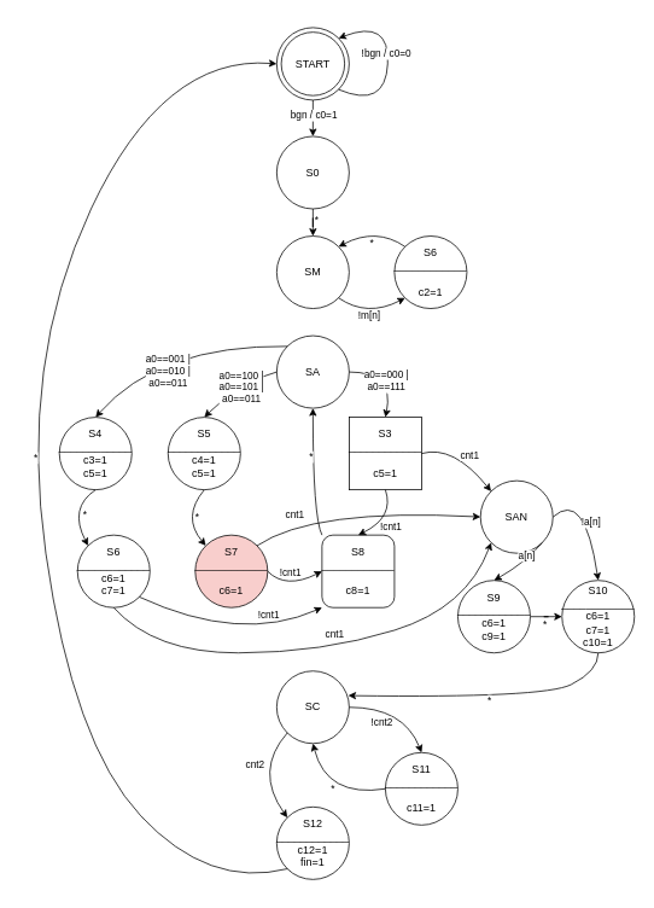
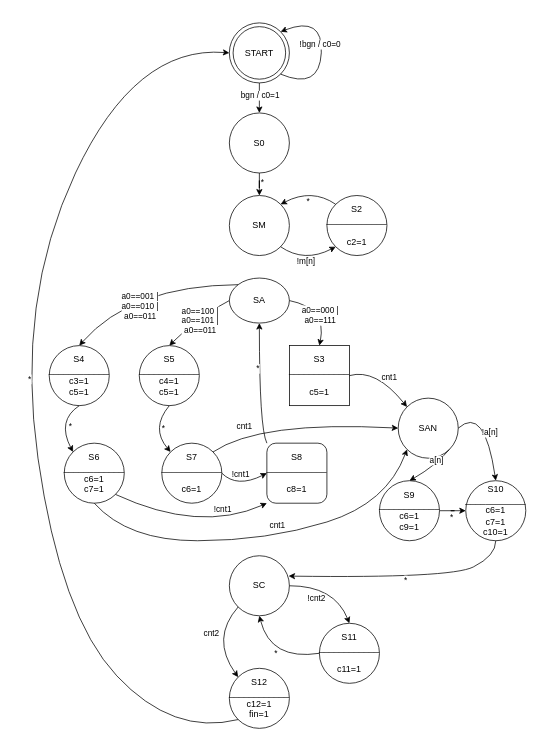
  <mxCell id="0" />
  <mxCell id="1" parent="0" />
  <mxCell id="2" value="" style="edgeStyle=orthogonalEdgeStyle;rounded=0;orthogonalLoop=1;jettySize=auto;html=1;" parent="1" source="4" target="7" edge="1"><mxGeometry relative="1" as="geometry" /></mxCell>
  <mxCell id="3" value="&lt;div&gt;bgn / c0=1&lt;/div&gt;" style="edgeLabel;html=1;align=center;verticalAlign=middle;resizable=0;points=[];" parent="2" vertex="1" connectable="0"><mxGeometry x="0.32" y="-1" relative="1" as="geometry"><mxPoint x="1" y="-10" as="offset" /></mxGeometry></mxCell>
  <mxCell id="4" value="START" style="ellipse;whiteSpace=wrap;html=1;aspect=fixed;" parent="1" vertex="1"><mxGeometry x="305" y="30" width="80" height="80" as="geometry" /></mxCell>
  <mxCell id="5" value="" style="curved=1;endArrow=classic;html=1;rounded=0;exitX=1;exitY=1;exitDx=0;exitDy=0;entryX=1;entryY=0;entryDx=0;entryDy=0;" parent="1" source="4" target="4" edge="1"><mxGeometry width="50" height="50" relative="1" as="geometry"><mxPoint x="305" y="80" as="sourcePoint" /><mxPoint x="355" y="30" as="targetPoint" /><Array as="points"><mxPoint x="425" y="120" /><mxPoint x="430" y="20" /></Array></mxGeometry></mxCell>
  <mxCell id="6" value="!bgn / c0=0" style="edgeLabel;html=1;align=center;verticalAlign=middle;resizable=0;points=[];" parent="5" vertex="1" connectable="0"><mxGeometry x="0.085" y="3" relative="1" as="geometry"><mxPoint as="offset" /></mxGeometry></mxCell>
  <mxCell id="7" value="S0" style="ellipse;whiteSpace=wrap;html=1;aspect=fixed;" parent="1" vertex="1"><mxGeometry x="305" y="150" width="80" height="80" as="geometry" /></mxCell>
  <mxCell id="8" value="" style="edgeStyle=orthogonalEdgeStyle;rounded=0;orthogonalLoop=1;jettySize=auto;html=1;exitX=0.5;exitY=1;exitDx=0;exitDy=0;" parent="1" source="7" target="10" edge="1"><mxGeometry relative="1" as="geometry"><mxPoint x="345" y="230" as="sourcePoint" /></mxGeometry></mxCell>
  <mxCell id="9" value="*" style="edgeLabel;html=1;align=center;verticalAlign=middle;resizable=0;points=[];" parent="8" vertex="1" connectable="0"><mxGeometry x="-0.2" relative="1" as="geometry"><mxPoint x="3" y="-8" as="offset" /></mxGeometry></mxCell>
  <mxCell id="10" value="SM" style="ellipse;whiteSpace=wrap;html=1;aspect=fixed;" parent="1" vertex="1"><mxGeometry x="305" y="260" width="80" height="80" as="geometry" /></mxCell>
- <mxCell id="11" value="&lt;div&gt;S6&lt;/div&gt;&lt;div&gt;____________&lt;/div&gt;&lt;div&gt;&lt;br&gt;&lt;/div&gt;&lt;div&gt;c2=1&lt;br&gt;&lt;/div&gt;" style="ellipse;whiteSpace=wrap;html=1;aspect=fixed;" parent="1" vertex="1"><mxGeometry x="435" y="260" width="80" height="80" as="geometry" /></mxCell>
+ <mxCell id="11" value="&lt;div&gt;S2&lt;/div&gt;&lt;div&gt;____________&lt;/div&gt;&lt;div&gt;&lt;br&gt;&lt;/div&gt;&lt;div&gt;c2=1&lt;br&gt;&lt;/div&gt;" style="ellipse;whiteSpace=wrap;html=1;aspect=fixed;" parent="1" vertex="1"><mxGeometry x="435" y="260" width="80" height="80" as="geometry" /></mxCell>
  <mxCell id="12" value="" style="curved=1;endArrow=classic;html=1;rounded=0;exitX=1;exitY=1;exitDx=0;exitDy=0;entryX=0;entryY=1;entryDx=0;entryDy=0;" parent="1" source="10" target="11" edge="1"><mxGeometry width="50" height="50" relative="1" as="geometry"><mxPoint x="405" y="370" as="sourcePoint" /><mxPoint x="455" y="320" as="targetPoint" /><Array as="points"><mxPoint x="405" y="350" /></Array></mxGeometry></mxCell>
  <mxCell id="13" value="!m[n]" style="edgeLabel;html=1;align=center;verticalAlign=middle;resizable=0;points=[];" parent="12" vertex="1" connectable="0"><mxGeometry x="0.038" y="7" relative="1" as="geometry"><mxPoint y="6" as="offset" /></mxGeometry></mxCell>
- <mxCell id="14" value="SA" style="ellipse;whiteSpace=wrap;html=1;aspect=fixed;" parent="1" vertex="1"><mxGeometry x="305" y="370" width="80" height="80" as="geometry" /></mxCell>
+ <mxCell id="14" value="SA" style="ellipse;whiteSpace=wrap;html=1;aspect=fixed;" parent="1" vertex="1"><mxGeometry x="305" y="370" width="80" height="60" as="geometry" /></mxCell>
  <mxCell id="15" value="" style="curved=1;endArrow=classic;html=1;rounded=0;exitX=0;exitY=0;exitDx=0;exitDy=0;entryX=1;entryY=0;entryDx=0;entryDy=0;" parent="1" source="11" target="10" edge="1"><mxGeometry width="50" height="50" relative="1" as="geometry"><mxPoint x="415" y="260" as="sourcePoint" /><mxPoint x="465" y="210" as="targetPoint" /><Array as="points"><mxPoint x="415" y="250" /></Array></mxGeometry></mxCell>
  <mxCell id="16" value="*" style="edgeLabel;html=1;align=center;verticalAlign=middle;resizable=0;points=[];" parent="15" vertex="1" connectable="0"><mxGeometry x="0.154" y="8" relative="1" as="geometry"><mxPoint y="6" as="offset" /></mxGeometry></mxCell>
  <mxCell id="17" value="&lt;div&gt;S3&lt;/div&gt;&lt;div&gt;____________&lt;/div&gt;&lt;div&gt;&lt;br&gt;&lt;/div&gt;&lt;div&gt;c5=1&lt;br&gt;&lt;/div&gt;" style="whiteSpace=wrap;html=1;aspect=fixed;rounded=0;" parent="1" vertex="1"><mxGeometry x="385" y="460" width="80" height="80" as="geometry" /></mxCell>
  <mxCell id="18" value="&lt;div&gt;S5&lt;/div&gt;&lt;div&gt;____________&lt;/div&gt;&lt;div&gt;c4=1&lt;/div&gt;&lt;div&gt;c5=1&lt;br&gt;&lt;/div&gt;" style="ellipse;whiteSpace=wrap;html=1;aspect=fixed;" parent="1" vertex="1"><mxGeometry x="185" y="460" width="80" height="80" as="geometry" /></mxCell>
  <mxCell id="19" value="&lt;div&gt;S4&lt;/div&gt;&lt;div&gt;____________&lt;/div&gt;&lt;div&gt;c3=1&lt;/div&gt;&lt;div&gt;c5=1&lt;br&gt;&lt;/div&gt;" style="ellipse;whiteSpace=wrap;html=1;aspect=fixed;" parent="1" vertex="1"><mxGeometry x="65" y="460" width="80" height="80" as="geometry" /></mxCell>
  <mxCell id="20" value="" style="curved=1;endArrow=classic;html=1;rounded=0;exitX=0;exitY=0;exitDx=0;exitDy=0;entryX=0.5;entryY=0;entryDx=0;entryDy=0;" parent="1" source="14" target="19" edge="1"><mxGeometry width="50" height="50" relative="1" as="geometry"><mxPoint x="185" y="540" as="sourcePoint" /><mxPoint x="235" y="490" as="targetPoint" /><Array as="points"><mxPoint x="175" y="380" /></Array></mxGeometry></mxCell>
  <mxCell id="21" value="" style="curved=1;endArrow=classic;html=1;rounded=0;exitX=0;exitY=0.5;exitDx=0;exitDy=0;entryX=0.5;entryY=0;entryDx=0;entryDy=0;" parent="1" source="14" target="18" edge="1"><mxGeometry width="50" height="50" relative="1" as="geometry"><mxPoint x="185" y="590" as="sourcePoint" /><mxPoint x="235" y="540" as="targetPoint" /><Array as="points"><mxPoint x="265" y="420" /></Array></mxGeometry></mxCell>
  <mxCell id="22" value="&lt;div&gt;a0==001 | &lt;br&gt;&lt;/div&gt;&lt;div&gt;a0==010 |&lt;/div&gt;&lt;div&gt;a0==011&lt;br&gt;&lt;/div&gt;" style="edgeLabel;html=1;align=center;verticalAlign=middle;resizable=0;points=[];" parent="21" vertex="1" connectable="0"><mxGeometry x="0.029" y="10" relative="1" as="geometry"><mxPoint x="-81" y="-25" as="offset" /></mxGeometry></mxCell>
  <mxCell id="23" value="" style="curved=1;endArrow=classic;html=1;rounded=0;exitX=1;exitY=0.5;exitDx=0;exitDy=0;entryX=0.5;entryY=0;entryDx=0;entryDy=0;" parent="1" source="14" target="17" edge="1"><mxGeometry width="50" height="50" relative="1" as="geometry"><mxPoint x="235" y="530" as="sourcePoint" /><mxPoint x="285" y="480" as="targetPoint" /><Array as="points"><mxPoint x="435" y="410" /></Array></mxGeometry></mxCell>
  <mxCell id="24" value="&lt;div&gt;a0==100 |&lt;/div&gt;&lt;div&gt;a0==101 |&lt;/div&gt;&lt;div&gt;a0==011&lt;br&gt;&lt;/div&gt;" style="edgeLabel;html=1;align=center;verticalAlign=middle;resizable=0;points=[];" parent="23" vertex="1" connectable="0"><mxGeometry x="0.364" y="8" relative="1" as="geometry"><mxPoint x="-174" y="-4" as="offset" /></mxGeometry></mxCell>
  <mxCell id="25" value="&lt;div&gt;a0==000 | &lt;br&gt;&lt;/div&gt;&lt;div&gt;a0==111&lt;br&gt;&lt;/div&gt;" style="edgeLabel;html=1;align=center;verticalAlign=middle;resizable=0;points=[];" parent="23" vertex="1" connectable="0"><mxGeometry x="0.156" y="2" relative="1" as="geometry"><mxPoint x="-10" y="1" as="offset" /></mxGeometry></mxCell>
  <mxCell id="26" value="&lt;div&gt;S6&lt;/div&gt;&lt;div&gt;____________&lt;/div&gt;&lt;div&gt;c6=1&lt;/div&gt;&lt;div&gt;c7=1&lt;br&gt;&lt;/div&gt;" style="ellipse;whiteSpace=wrap;html=1;aspect=fixed;" parent="1" vertex="1"><mxGeometry x="85" y="590" width="80" height="80" as="geometry" /></mxCell>
  <mxCell id="27" value="&lt;div&gt;S8&lt;/div&gt;&lt;div&gt;____________&lt;/div&gt;&lt;div&gt;&lt;br&gt;&lt;/div&gt;&lt;div&gt;c8=1&lt;br&gt;&lt;/div&gt;" style="whiteSpace=wrap;html=1;aspect=fixed;rounded=1;" parent="1" vertex="1"><mxGeometry x="355" y="590" width="80" height="80" as="geometry" /></mxCell>
- <mxCell id="28" value="&lt;div&gt;S7&lt;/div&gt;&lt;div&gt;____________&lt;/div&gt;&lt;div&gt;&lt;br&gt;&lt;/div&gt;&lt;div&gt;c6=1&lt;br&gt;&lt;/div&gt;" style="ellipse;whiteSpace=wrap;html=1;aspect=fixed;fillColor=#f8cecc;" parent="1" vertex="1"><mxGeometry x="215" y="590" width="80" height="80" as="geometry" /></mxCell>
+ <mxCell id="28" value="&lt;div&gt;S7&lt;/div&gt;&lt;div&gt;____________&lt;/div&gt;&lt;div&gt;&lt;br&gt;&lt;/div&gt;&lt;div&gt;c6=1&lt;br&gt;&lt;/div&gt;" style="ellipse;whiteSpace=wrap;html=1;aspect=fixed;" parent="1" vertex="1"><mxGeometry x="215" y="590" width="80" height="80" as="geometry" /></mxCell>
  <mxCell id="29" value="" style="curved=1;endArrow=classic;html=1;rounded=0;exitX=0.5;exitY=1;exitDx=0;exitDy=0;entryX=0;entryY=0;entryDx=0;entryDy=0;" parent="1" source="19" target="26" edge="1"><mxGeometry width="50" height="50" relative="1" as="geometry"><mxPoint x="245" y="610" as="sourcePoint" /><mxPoint x="295" y="560" as="targetPoint" /><Array as="points"><mxPoint x="75" y="560" /></Array></mxGeometry></mxCell>
  <mxCell id="30" value="*" style="edgeLabel;html=1;align=center;verticalAlign=middle;resizable=0;points=[];" parent="29" vertex="1" connectable="0"><mxGeometry x="-0.427" y="5" relative="1" as="geometry"><mxPoint x="5" y="10" as="offset" /></mxGeometry></mxCell>
- <mxCell id="31" value="" style="curved=1;endArrow=classic;html=1;rounded=0;exitX=0.5;exitY=1;exitDx=0;exitDy=0;entryX=0.5;entryY=0;entryDx=0;entryDy=0;" parent="1" source="17" target="27" edge="1"><mxGeometry width="50" height="50" relative="1" as="geometry"><mxPoint x="245" y="610" as="sourcePoint" /><mxPoint x="295" y="560" as="targetPoint" /><Array as="points"><mxPoint x="435" y="570" /></Array></mxGeometry></mxCell>
- <mxCell id="32" value="!cnt1" style="edgeLabel;html=1;align=center;verticalAlign=middle;resizable=0;points=[];" parent="31" vertex="1" connectable="0"><mxGeometry x="0.121" y="-4" relative="1" as="geometry"><mxPoint x="7" y="9" as="offset" /></mxGeometry></mxCell>
  <mxCell id="33" value="SAN" style="ellipse;whiteSpace=wrap;html=1;aspect=fixed;" parent="1" vertex="1"><mxGeometry x="530" y="530" width="80" height="80" as="geometry" /></mxCell>
  <mxCell id="34" value="" style="curved=1;endArrow=classic;html=1;rounded=0;exitX=1;exitY=1;exitDx=0;exitDy=0;entryX=0;entryY=1;entryDx=0;entryDy=0;" parent="1" source="26" target="27" edge="1"><mxGeometry width="50" height="50" relative="1" as="geometry"><mxPoint x="225" y="650" as="sourcePoint" /><mxPoint x="275" y="600" as="targetPoint" /><Array as="points"><mxPoint x="265" y="710" /></Array></mxGeometry></mxCell>
  <mxCell id="35" value="!cnt1" style="edgeLabel;html=1;align=center;verticalAlign=middle;resizable=0;points=[];" parent="34" vertex="1" connectable="0"><mxGeometry x="0.551" y="7" relative="1" as="geometry"><mxPoint x="-11" y="-6" as="offset" /></mxGeometry></mxCell>
  <mxCell id="36" value="" style="curved=1;endArrow=classic;html=1;rounded=0;exitX=0.5;exitY=1;exitDx=0;exitDy=0;entryX=0;entryY=1;entryDx=0;entryDy=0;" parent="1" source="26" target="33" edge="1"><mxGeometry width="50" height="50" relative="1" as="geometry"><mxPoint x="225" y="670" as="sourcePoint" /><mxPoint x="275" y="620" as="targetPoint" /><Array as="points"><mxPoint x="170" y="720" /><mxPoint x="355" y="720" /><mxPoint x="515" y="670" /></Array></mxGeometry></mxCell>
  <mxCell id="37" value="cnt1" style="edgeLabel;html=1;align=center;verticalAlign=middle;resizable=0;points=[];" parent="36" vertex="1" connectable="0"><mxGeometry x="-0.225" y="4" relative="1" as="geometry"><mxPoint x="74" y="-17" as="offset" /></mxGeometry></mxCell>
  <mxCell id="38" value="" style="curved=1;endArrow=classic;html=1;rounded=0;exitX=1;exitY=0.5;exitDx=0;exitDy=0;entryX=0;entryY=0.5;entryDx=0;entryDy=0;" parent="1" source="28" target="27" edge="1"><mxGeometry width="50" height="50" relative="1" as="geometry"><mxPoint x="365" y="670" as="sourcePoint" /><mxPoint x="415" y="620" as="targetPoint" /><Array as="points"><mxPoint x="315" y="650" /></Array></mxGeometry></mxCell>
  <mxCell id="39" value="!cnt1" style="edgeLabel;html=1;align=center;verticalAlign=middle;resizable=0;points=[];" parent="38" vertex="1" connectable="0"><mxGeometry x="-0.477" y="12" relative="1" as="geometry"><mxPoint x="3" y="-4" as="offset" /></mxGeometry></mxCell>
  <mxCell id="40" value="" style="curved=1;endArrow=classic;html=1;rounded=0;exitX=1;exitY=0;exitDx=0;exitDy=0;entryX=0;entryY=0.5;entryDx=0;entryDy=0;" parent="1" source="28" target="33" edge="1"><mxGeometry width="50" height="50" relative="1" as="geometry"><mxPoint x="365" y="670" as="sourcePoint" /><mxPoint x="415" y="620" as="targetPoint" /><Array as="points"><mxPoint x="345" y="560" /></Array></mxGeometry></mxCell>
  <mxCell id="41" value="cnt1" style="edgeLabel;html=1;align=center;verticalAlign=middle;resizable=0;points=[];" parent="40" vertex="1" connectable="0"><mxGeometry x="-0.589" y="-7" relative="1" as="geometry"><mxPoint x="-7" y="-10" as="offset" /></mxGeometry></mxCell>
  <mxCell id="42" value="" style="curved=1;endArrow=classic;html=1;rounded=0;exitX=1;exitY=0.5;exitDx=0;exitDy=0;entryX=0;entryY=0;entryDx=0;entryDy=0;" parent="1" source="17" target="33" edge="1"><mxGeometry width="50" height="50" relative="1" as="geometry"><mxPoint x="445" y="670" as="sourcePoint" /><mxPoint x="495" y="620" as="targetPoint" /><Array as="points"><mxPoint x="500" y="490" /></Array></mxGeometry></mxCell>
  <mxCell id="43" value="cnt1" style="edgeLabel;html=1;align=center;verticalAlign=middle;resizable=0;points=[];" parent="42" vertex="1" connectable="0"><mxGeometry x="0.217" y="-2" relative="1" as="geometry"><mxPoint x="2" y="-10" as="offset" /></mxGeometry></mxCell>
  <mxCell id="44" style="edgeStyle=orthogonalEdgeStyle;rounded=0;orthogonalLoop=1;jettySize=auto;html=1;exitX=1;exitY=0.5;exitDx=0;exitDy=0;" parent="1" source="46" target="49" edge="1"><mxGeometry relative="1" as="geometry" /></mxCell>
  <mxCell id="45" value="*" style="edgeLabel;html=1;align=center;verticalAlign=middle;resizable=0;points=[];" parent="44" vertex="1" connectable="0"><mxGeometry x="0.688" y="-3" relative="1" as="geometry"><mxPoint x="-13" y="5" as="offset" /></mxGeometry></mxCell>
  <mxCell id="46" value="&lt;div&gt;S9&lt;/div&gt;&lt;div&gt;____________&lt;/div&gt;&lt;div&gt;c6=1&lt;/div&gt;&lt;div&gt;c9=1&lt;br&gt;&lt;/div&gt;" style="ellipse;whiteSpace=wrap;html=1;aspect=fixed;" parent="1" vertex="1"><mxGeometry x="505" y="640" width="80" height="80" as="geometry" /></mxCell>
  <mxCell id="47" value="" style="curved=1;endArrow=classic;html=1;rounded=0;exitX=1;exitY=1;exitDx=0;exitDy=0;entryX=0.5;entryY=0;entryDx=0;entryDy=0;" parent="1" source="33" target="46" edge="1"><mxGeometry width="50" height="50" relative="1" as="geometry"><mxPoint x="495" y="680" as="sourcePoint" /><mxPoint x="545" y="630" as="targetPoint" /><Array as="points"><mxPoint x="580" y="620" /></Array></mxGeometry></mxCell>
  <mxCell id="48" value="a[n]" style="edgeLabel;html=1;align=center;verticalAlign=middle;resizable=0;points=[];" parent="47" vertex="1" connectable="0"><mxGeometry x="0.084" y="-2" relative="1" as="geometry"><mxPoint x="9" y="-10" as="offset" /></mxGeometry></mxCell>
  <mxCell id="49" value="&lt;div&gt;S10&lt;/div&gt;&lt;div&gt;____________&lt;/div&gt;&lt;div&gt;c6=1&lt;/div&gt;&lt;div&gt;c7=1&lt;/div&gt;&lt;div&gt;c10=1&lt;br&gt;&lt;/div&gt;" style="ellipse;whiteSpace=wrap;html=1;aspect=fixed;" parent="1" vertex="1"><mxGeometry x="620" y="640" width="80" height="80" as="geometry" /></mxCell>
  <mxCell id="50" value="" style="curved=1;endArrow=classic;html=1;rounded=0;exitX=1;exitY=0.5;exitDx=0;exitDy=0;entryX=0.5;entryY=0;entryDx=0;entryDy=0;" parent="1" source="33" target="49" edge="1"><mxGeometry width="50" height="50" relative="1" as="geometry"><mxPoint x="485" y="640" as="sourcePoint" /><mxPoint x="535" y="590" as="targetPoint" /><Array as="points"><mxPoint x="645" y="539" /></Array></mxGeometry></mxCell>
  <mxCell id="51" value="!a[n]" style="edgeLabel;html=1;align=center;verticalAlign=middle;resizable=0;points=[];" parent="50" vertex="1" connectable="0"><mxGeometry x="0.228" y="-6" relative="1" as="geometry"><mxPoint x="6" y="-8" as="offset" /></mxGeometry></mxCell>
  <mxCell id="52" value="" style="curved=1;endArrow=classic;html=1;rounded=0;exitX=0.5;exitY=1;exitDx=0;exitDy=0;entryX=0.987;entryY=0.339;entryDx=0;entryDy=0;entryPerimeter=0;" parent="1" source="49" target="58" edge="1"><mxGeometry width="50" height="50" relative="1" as="geometry"><mxPoint x="465" y="790" as="sourcePoint" /><mxPoint x="643.284" y="701.716" as="targetPoint" /><Array as="points"><mxPoint x="660" y="740" /><mxPoint x="600" y="770" /></Array></mxGeometry></mxCell>
  <mxCell id="53" value="*" style="edgeLabel;html=1;align=center;verticalAlign=middle;resizable=0;points=[];" parent="52" vertex="1" connectable="0"><mxGeometry x="-0.506" y="-2" relative="1" as="geometry"><mxPoint x="-70" y="10" as="offset" /></mxGeometry></mxCell>
  <mxCell id="54" value="" style="curved=1;endArrow=classic;html=1;rounded=0;exitX=0;exitY=0;exitDx=0;exitDy=0;entryX=0.5;entryY=1;entryDx=0;entryDy=0;" parent="1" source="27" target="14" edge="1"><mxGeometry width="50" height="50" relative="1" as="geometry"><mxPoint x="295" y="560" as="sourcePoint" /><mxPoint x="345" y="510" as="targetPoint" /><Array as="points"><mxPoint x="345" y="570" /></Array></mxGeometry></mxCell>
  <mxCell id="55" value="*" style="edgeLabel;html=1;align=center;verticalAlign=middle;resizable=0;points=[];" parent="54" vertex="1" connectable="0"><mxGeometry x="0.255" relative="1" as="geometry"><mxPoint x="-3" as="offset" /></mxGeometry></mxCell>
  <mxCell id="56" value="" style="curved=1;endArrow=classic;html=1;rounded=0;exitX=0.5;exitY=1;exitDx=0;exitDy=0;entryX=0;entryY=0;entryDx=0;entryDy=0;" parent="1" source="18" target="28" edge="1"><mxGeometry width="50" height="50" relative="1" as="geometry"><mxPoint x="305" y="520" as="sourcePoint" /><mxPoint x="355" y="470" as="targetPoint" /><Array as="points"><mxPoint x="200" y="570" /></Array></mxGeometry></mxCell>
  <mxCell id="57" value="*" style="edgeLabel;html=1;align=center;verticalAlign=middle;resizable=0;points=[];" parent="56" vertex="1" connectable="0"><mxGeometry x="-0.361" y="3" relative="1" as="geometry"><mxPoint x="6" y="8" as="offset" /></mxGeometry></mxCell>
  <mxCell id="58" value="SC" style="ellipse;whiteSpace=wrap;html=1;aspect=fixed;" parent="1" vertex="1"><mxGeometry x="305" y="740" width="80" height="80" as="geometry" /></mxCell>
  <mxCell id="59" value="&lt;div&gt;S11&lt;/div&gt;&lt;div&gt;____________&lt;/div&gt;&lt;div&gt;&lt;br&gt;&lt;/div&gt;&lt;div&gt;c11=1&lt;br&gt;&lt;/div&gt;" style="ellipse;whiteSpace=wrap;html=1;aspect=fixed;" parent="1" vertex="1"><mxGeometry x="425" y="830" width="80" height="80" as="geometry" /></mxCell>
  <mxCell id="60" value="&lt;div&gt;S12&lt;/div&gt;&lt;div&gt;____________&lt;/div&gt;&lt;div&gt;c12=1&lt;/div&gt;&lt;div&gt;fin=1&lt;br&gt;&lt;/div&gt;" style="ellipse;whiteSpace=wrap;html=1;aspect=fixed;" parent="1" vertex="1"><mxGeometry x="305" y="890" width="80" height="80" as="geometry" /></mxCell>
  <mxCell id="61" value="" style="curved=1;endArrow=classic;html=1;rounded=0;exitX=0;exitY=1;exitDx=0;exitDy=0;entryX=0;entryY=0;entryDx=0;entryDy=0;" parent="1" source="58" target="60" edge="1"><mxGeometry width="50" height="50" relative="1" as="geometry"><mxPoint x="345" y="830" as="sourcePoint" /><mxPoint x="395" y="780" as="targetPoint" /><Array as="points"><mxPoint x="280" y="850" /></Array></mxGeometry></mxCell>
  <mxCell id="62" value="cnt2" style="edgeLabel;html=1;align=center;verticalAlign=middle;resizable=0;points=[];" parent="61" vertex="1" connectable="0"><mxGeometry x="-0.086" y="5" relative="1" as="geometry"><mxPoint x="-4" y="-9" as="offset" /></mxGeometry></mxCell>
  <mxCell id="63" value="" style="curved=1;endArrow=classic;html=1;rounded=0;entryX=0.5;entryY=0;entryDx=0;entryDy=0;exitX=1;exitY=0.5;exitDx=0;exitDy=0;" parent="1" source="58" target="59" edge="1"><mxGeometry width="50" height="50" relative="1" as="geometry"><mxPoint x="405" y="810" as="sourcePoint" /><mxPoint x="395" y="780" as="targetPoint" /><Array as="points"><mxPoint x="445" y="780" /></Array></mxGeometry></mxCell>
  <mxCell id="64" value="!cnt2" style="edgeLabel;html=1;align=center;verticalAlign=middle;resizable=0;points=[];" parent="63" vertex="1" connectable="0"><mxGeometry x="0.228" y="-12" relative="1" as="geometry"><mxPoint x="-17" y="3" as="offset" /></mxGeometry></mxCell>
  <mxCell id="65" value="" style="curved=1;endArrow=classic;html=1;rounded=0;exitX=0;exitY=1;exitDx=0;exitDy=0;entryX=0;entryY=0.5;entryDx=0;entryDy=0;" parent="1" source="60" target="4" edge="1"><mxGeometry width="50" height="50" relative="1" as="geometry"><mxPoint x="316.716" y="958.284" as="sourcePoint" /><mxPoint x="495" y="420" as="targetPoint" /><Array as="points"><mxPoint x="230" y="980" /><mxPoint x="80" y="820" /><mxPoint x="20" y="400" /><mxPoint x="180" y="60" /></Array></mxGeometry></mxCell>
  <mxCell id="66" value="*" style="edgeLabel;html=1;align=center;verticalAlign=middle;resizable=0;points=[];" parent="65" vertex="1" connectable="0"><mxGeometry x="0.015" y="-7" relative="1" as="geometry"><mxPoint x="-4" as="offset" /></mxGeometry></mxCell>
  <mxCell id="67" value="" style="curved=1;endArrow=classic;html=1;rounded=0;exitX=0;exitY=0.5;exitDx=0;exitDy=0;entryX=0.5;entryY=1;entryDx=0;entryDy=0;" parent="1" source="59" target="58" edge="1"><mxGeometry width="50" height="50" relative="1" as="geometry"><mxPoint x="400" y="810" as="sourcePoint" /><mxPoint x="450" y="760" as="targetPoint" /><Array as="points"><mxPoint x="360" y="880" /></Array></mxGeometry></mxCell>
  <mxCell id="68" value="*" style="edgeLabel;html=1;align=center;verticalAlign=middle;resizable=0;points=[];" parent="67" vertex="1" connectable="0"><mxGeometry x="-0.219" y="-14" relative="1" as="geometry"><mxPoint x="-7" y="6" as="offset" /></mxGeometry></mxCell>
  <mxCell id="69" value="START" style="ellipse;whiteSpace=wrap;html=1;aspect=fixed;" parent="1" vertex="1"><mxGeometry x="310" y="35" width="70" height="70" as="geometry" /></mxCell>
